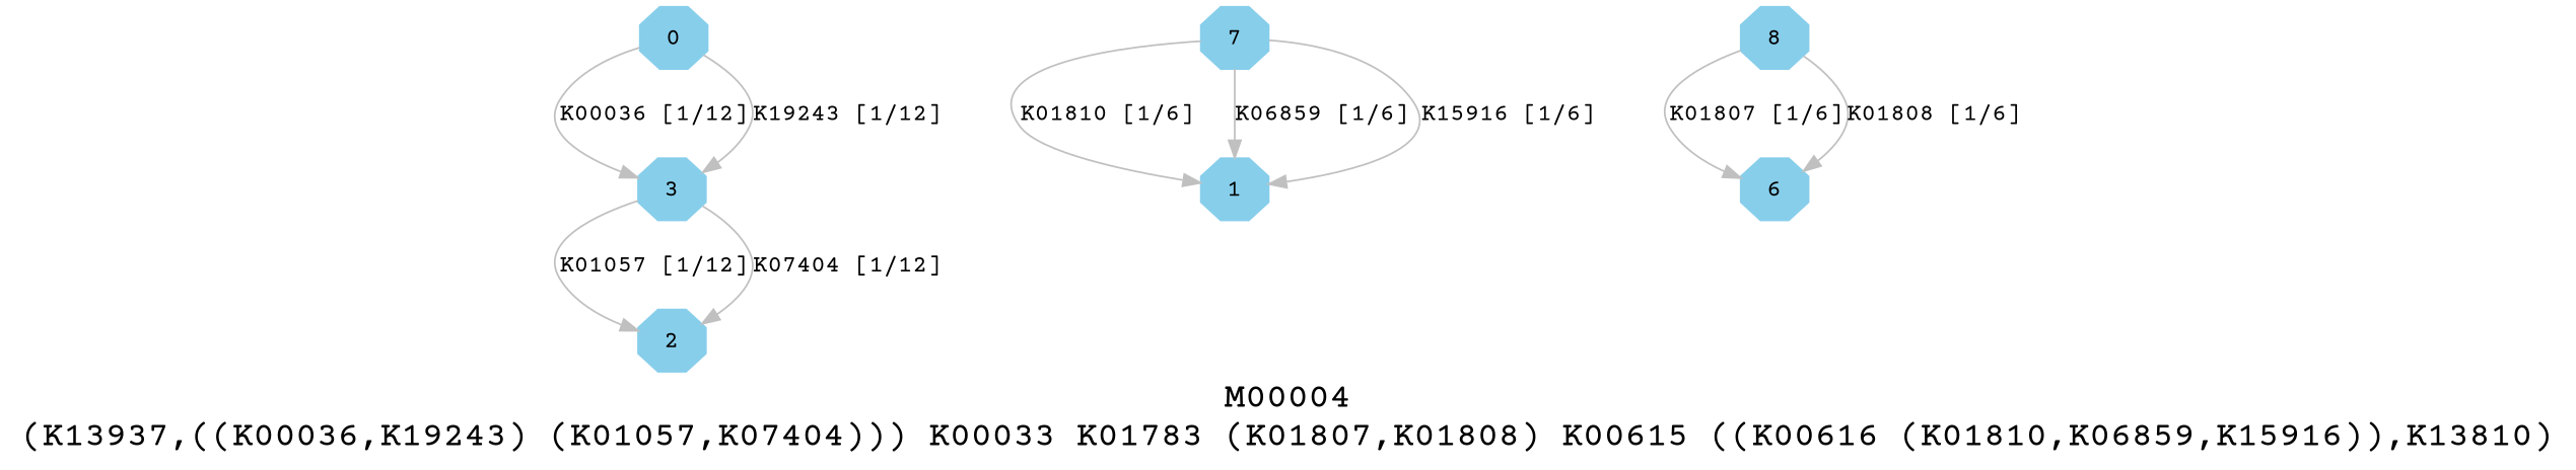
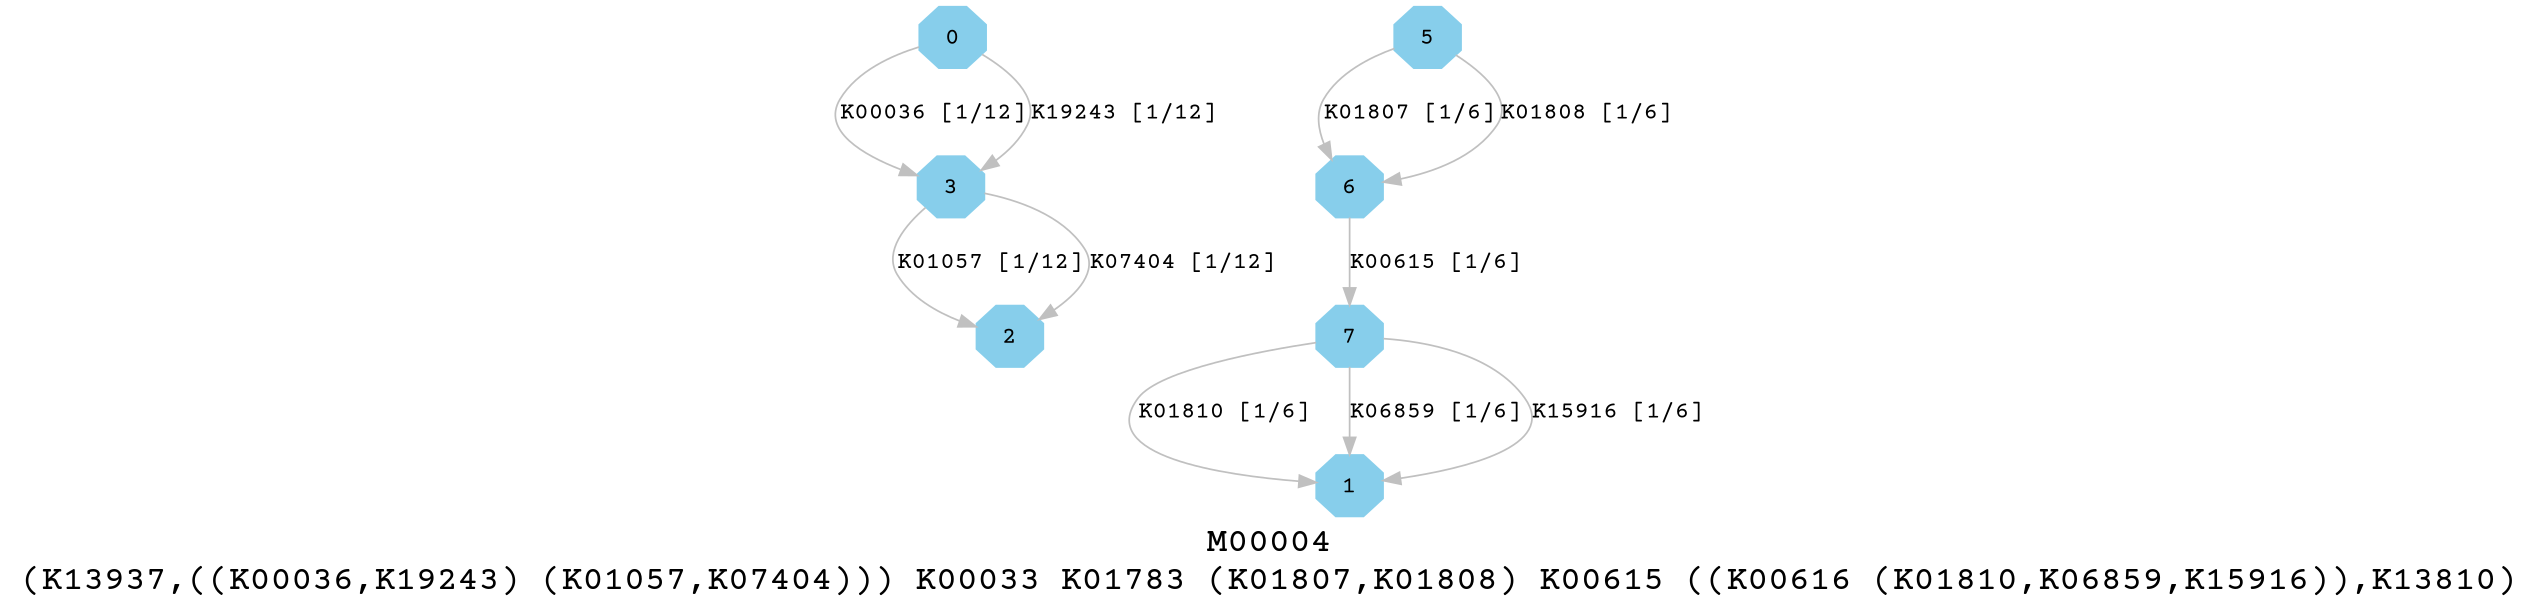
  digraph {
    fontname="Courier Prime"
    fontsize=20
    label="M00004\n(K13937,((K00036,K19243) (K01057,K07404))) K00033 K01783 (K01807,K01808) K00615 ((K00616 (K01810,K06859,K15916)),K13810)"
    node [color=skyblue fontname="Courier Prime" shape=octagon style=filled]
    edge [color=grey fontname="Courier Prime"]
    0 [height=.3 width=.3]
    1 [height=.3 width=.3]
    2 [height=.3 width=.3]
    3 [height=.3 width=.3]
-   5 [height=.3 width=.3 label=8]
+   5 [height=.3 width=.3]
    6 [height=.3 width=.3]
    7 [height=.3 width=.3]
    subgraph sub_1 {
      0
      1
      2
      3
      5
      6
      7
    }
    0 -> 3 [label="K00036 [1/12]"]
    0 -> 3 [label="K19243 [1/12]"]
    3 -> 2 [label="K01057 [1/12]"]
    3 -> 2 [label="K07404 [1/12]"]
    5 -> 6 [label="K01807 [1/6]"]
    5 -> 6 [label="K01808 [1/6]"]
+   6 -> 7 [label="K00615 [1/6]"]
    7 -> 1 [label="K01810 [1/6]"]
    7 -> 1 [label="K06859 [1/6]"]
    7 -> 1 [label="K15916 [1/6]"]
  }
